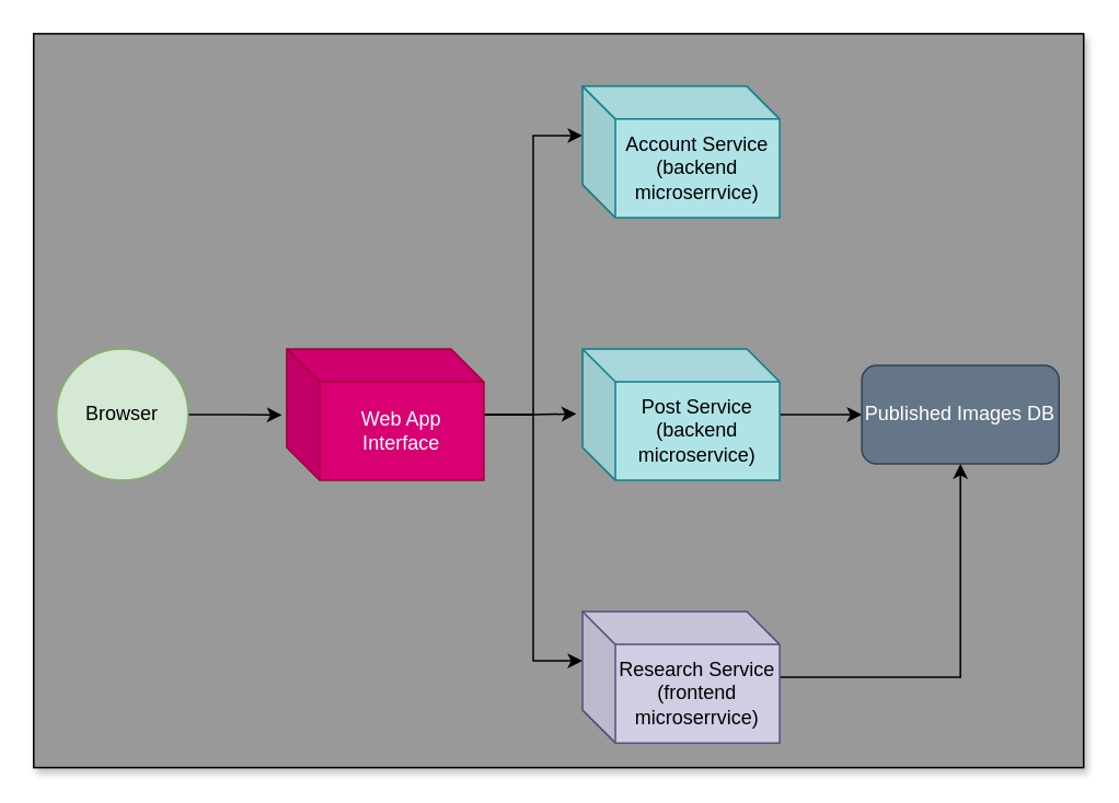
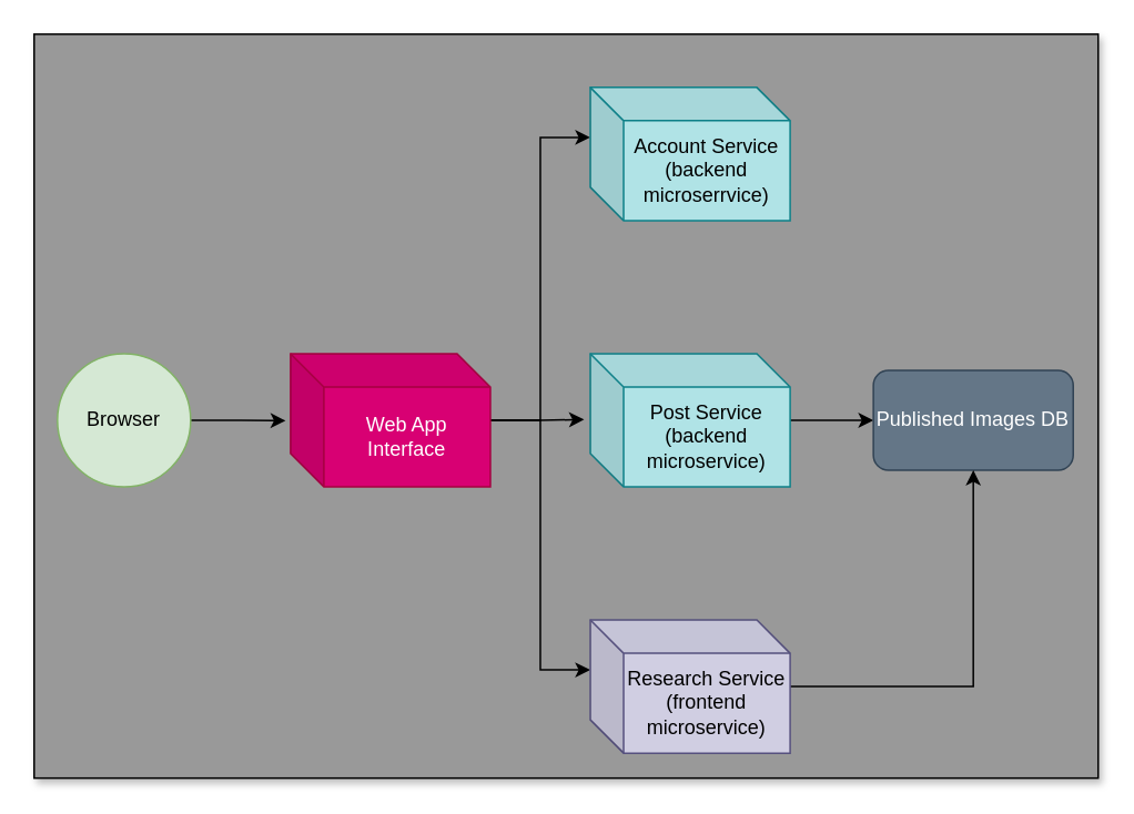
  <mxCell id="0" />
  <mxCell id="1" value="Couche non nommée" parent="0" />
  <mxCell id="2" value="" style="rounded=0;whiteSpace=wrap;html=1;fillColor=#999999;shadow=1;" vertex="1" parent="1"><mxGeometry x="20" y="20" width="639" height="447" as="geometry" /></mxCell>
  <mxCell id="3" style="locked=1;" parent="0" />
  <mxCell id="4" style="edgeStyle=orthogonalEdgeStyle;rounded=0;orthogonalLoop=1;jettySize=auto;html=1;entryX=-0.025;entryY=0.503;entryDx=0;entryDy=0;entryPerimeter=0;" parent="3" source="5" target="9" edge="1"><mxGeometry relative="1" as="geometry" /></mxCell>
  <mxCell id="5" value="Browser" style="ellipse;whiteSpace=wrap;html=1;aspect=fixed;fillColor=#d5e8d4;strokeColor=#82b366;" parent="3" vertex="1"><mxGeometry x="34" y="212" width="80" height="80" as="geometry" /></mxCell>
  <mxCell id="6" style="edgeStyle=orthogonalEdgeStyle;rounded=0;orthogonalLoop=1;jettySize=auto;html=1;entryX=-0.031;entryY=0.494;entryDx=0;entryDy=0;entryPerimeter=0;" parent="3" source="9" target="12" edge="1"><mxGeometry relative="1" as="geometry" /></mxCell>
  <mxCell id="7" style="edgeStyle=orthogonalEdgeStyle;rounded=0;orthogonalLoop=1;jettySize=auto;html=1;entryX=0;entryY=0;entryDx=0;entryDy=30;entryPerimeter=0;" parent="3" source="9" target="10" edge="1"><mxGeometry relative="1" as="geometry" /></mxCell>
  <mxCell id="8" style="edgeStyle=orthogonalEdgeStyle;rounded=0;orthogonalLoop=1;jettySize=auto;html=1;entryX=0;entryY=0;entryDx=0;entryDy=30;entryPerimeter=0;" parent="3" source="9" target="15" edge="1"><mxGeometry relative="1" as="geometry" /></mxCell>
  <mxCell id="9" value="Web App Interface" style="shape=cube;whiteSpace=wrap;html=1;boundedLbl=1;backgroundOutline=1;darkOpacity=0.05;darkOpacity2=0.1;fillColor=#d80073;strokeColor=#A50040;fontColor=#ffffff;" parent="3" vertex="1"><mxGeometry x="174" y="212" width="120" height="80" as="geometry" /></mxCell>
  <mxCell id="10" value="Account Service&lt;br&gt;(backend microserrvice)" style="shape=cube;whiteSpace=wrap;html=1;boundedLbl=1;backgroundOutline=1;darkOpacity=0.05;darkOpacity2=0.1;fillColor=#b0e3e6;strokeColor=#0e8088;" parent="3" vertex="1"><mxGeometry x="354" y="52" width="120" height="80" as="geometry" /></mxCell>
  <mxCell id="11" style="edgeStyle=orthogonalEdgeStyle;rounded=0;orthogonalLoop=1;jettySize=auto;html=1;entryX=0;entryY=0.5;entryDx=0;entryDy=0;" parent="3" source="12" target="13" edge="1"><mxGeometry relative="1" as="geometry" /></mxCell>
  <mxCell id="12" value="Post Service&lt;br&gt;(backend microservice)" style="shape=cube;whiteSpace=wrap;html=1;boundedLbl=1;backgroundOutline=1;darkOpacity=0.05;darkOpacity2=0.1;fillColor=#b0e3e6;strokeColor=#0e8088;" parent="3" vertex="1"><mxGeometry x="354" y="212" width="120" height="80" as="geometry" /></mxCell>
  <mxCell id="13" value="Published Images DB" style="rounded=1;whiteSpace=wrap;html=1;fillColor=#647687;fontColor=#ffffff;strokeColor=#314354;" parent="3" vertex="1"><mxGeometry x="524" y="222" width="120" height="60" as="geometry" /></mxCell>
  <mxCell id="14" style="edgeStyle=orthogonalEdgeStyle;rounded=0;orthogonalLoop=1;jettySize=auto;html=1;entryX=0.5;entryY=1;entryDx=0;entryDy=0;" parent="3" source="15" target="13" edge="1"><mxGeometry relative="1" as="geometry" /></mxCell>
- <mxCell id="15" value="Research Service&lt;br&gt;(frontend microserrvice)" style="shape=cube;whiteSpace=wrap;html=1;boundedLbl=1;backgroundOutline=1;darkOpacity=0.05;darkOpacity2=0.1;fillColor=#d0cee2;strokeColor=#56517e;" parent="3" vertex="1"><mxGeometry x="354" y="372" width="120" height="80" as="geometry" /></mxCell>
+ <mxCell id="15" value="Research Service&lt;br&gt;(frontend microservice)" style="shape=cube;whiteSpace=wrap;html=1;boundedLbl=1;backgroundOutline=1;darkOpacity=0.05;darkOpacity2=0.1;fillColor=#d0cee2;strokeColor=#56517e;" parent="3" vertex="1"><mxGeometry x="354" y="372" width="120" height="80" as="geometry" /></mxCell>
